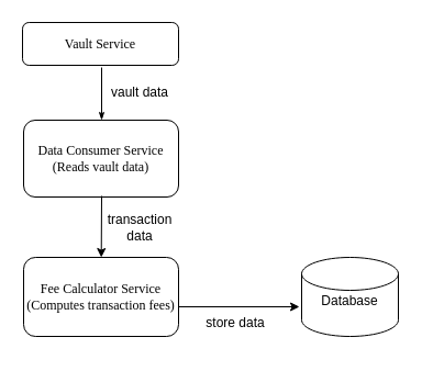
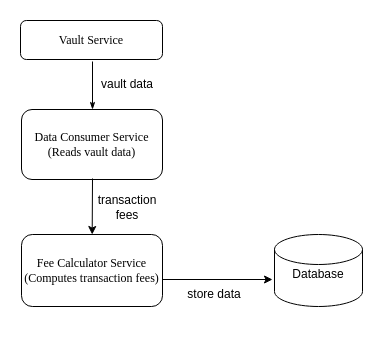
  <mxCell id="0" />
  <mxCell id="1" parent="0" />
  <mxCell id="2" value="Vault Service" style="rounded=1;whiteSpace=wrap;html=1;shadow=0;labelBackgroundColor=none;strokeWidth=1;fontFamily=Verdana;fontSize=12;align=center;" parent="1" vertex="1"><mxGeometry x="20" y="20" width="142" height="39" as="geometry" /></mxCell>
  <mxCell id="3" value="Data Consumer Service&lt;div&gt;(Reads vault data)&lt;/div&gt;" style="rounded=1;whiteSpace=wrap;html=1;shadow=0;labelBackgroundColor=none;strokeWidth=1;fontFamily=Verdana;fontSize=12;align=center;" parent="1" vertex="1"><mxGeometry x="21" y="109" width="141" height="70" as="geometry" /></mxCell>
  <mxCell id="4" value="Fee Calculator Service&lt;div&gt;(Computes transaction fees)&lt;/div&gt;" style="rounded=1;whiteSpace=wrap;html=1;shadow=0;labelBackgroundColor=none;strokeWidth=1;fontFamily=Verdana;fontSize=12;align=center;" parent="1" vertex="1"><mxGeometry x="21" y="234" width="141" height="72" as="geometry" /></mxCell>
  <mxCell id="5" value="vault data" style="text;html=1;align=center;verticalAlign=middle;whiteSpace=wrap;rounded=0;" vertex="1" parent="1"><mxGeometry x="97" y="69" width="60" height="30" as="geometry" /></mxCell>
- <mxCell id="6" value="transaction data" style="text;html=1;align=center;verticalAlign=middle;whiteSpace=wrap;rounded=0;" vertex="1" parent="1"><mxGeometry x="97" y="192" width="60" height="30" as="geometry" /></mxCell>
+ <mxCell id="6" value="transaction fees" style="text;html=1;align=center;verticalAlign=middle;whiteSpace=wrap;rounded=0;" vertex="1" parent="1"><mxGeometry x="97" y="192" width="60" height="30" as="geometry" /></mxCell>
  <mxCell id="7" style="edgeStyle=orthogonalEdgeStyle;rounded=0;orthogonalLoop=1;jettySize=auto;html=1;exitX=0;exitY=0.75;exitDx=0;exitDy=0;" edge="1" parent="1"><mxGeometry relative="1" as="geometry"><mxPoint x="72" y="197" as="targetPoint" /><mxPoint x="72" y="197" as="sourcePoint" /></mxGeometry></mxCell>
  <mxCell id="8" style="edgeStyle=orthogonalEdgeStyle;rounded=1;html=1;labelBackgroundColor=none;startArrow=none;startFill=0;startSize=5;endArrow=classicThin;endFill=1;endSize=5;jettySize=auto;orthogonalLoop=1;strokeWidth=1;fontFamily=Verdana;fontSize=8;exitX=0.5;exitY=1;exitDx=0;exitDy=0;" edge="1" parent="1"><mxGeometry relative="1" as="geometry"><mxPoint x="92" y="61" as="sourcePoint" /><mxPoint x="92" y="109" as="targetPoint" /></mxGeometry></mxCell>
  <mxCell id="9" value="" style="shape=cylinder3;whiteSpace=wrap;html=1;boundedLbl=1;backgroundOutline=1;size=15;" vertex="1" parent="1"><mxGeometry x="274" y="234" width="88" height="72" as="geometry" /></mxCell>
  <mxCell id="10" value="Database" style="text;html=1;align=center;verticalAlign=middle;whiteSpace=wrap;rounded=0;" vertex="1" parent="1"><mxGeometry x="288" y="259" width="60" height="30" as="geometry" /></mxCell>
  <mxCell id="11" value="" style="endArrow=classic;html=1;rounded=0;" edge="1" parent="1" target="4"><mxGeometry width="50" height="50" relative="1" as="geometry"><mxPoint x="92" y="178" as="sourcePoint" /><mxPoint x="142" y="128" as="targetPoint" /></mxGeometry></mxCell>
  <mxCell id="12" value="" style="endArrow=classic;html=1;rounded=0;" edge="1" parent="1"><mxGeometry width="50" height="50" relative="1" as="geometry"><mxPoint x="162" y="279" as="sourcePoint" /><mxPoint x="272" y="279" as="targetPoint" /></mxGeometry></mxCell>
  <mxCell id="13" value="store data&lt;div&gt;&lt;br&gt;&lt;/div&gt;" style="text;html=1;align=center;verticalAlign=middle;whiteSpace=wrap;rounded=0;" vertex="1" parent="1"><mxGeometry x="184" y="286" width="60" height="30" as="geometry" /></mxCell>
